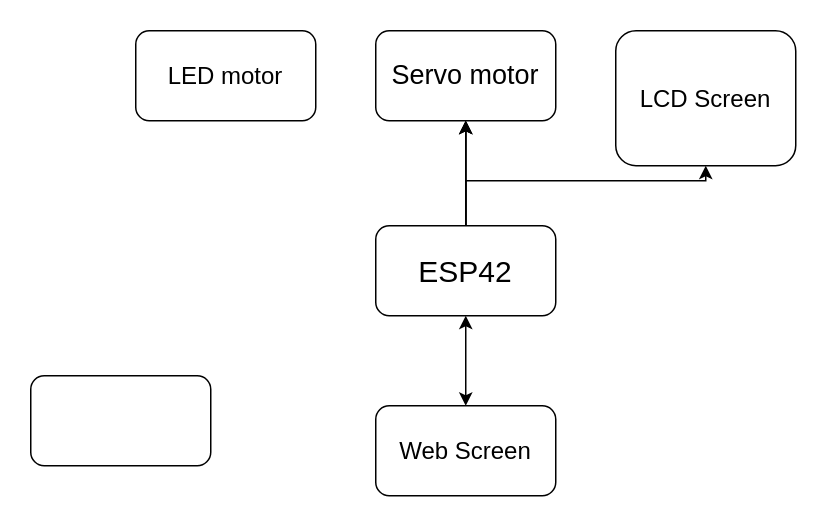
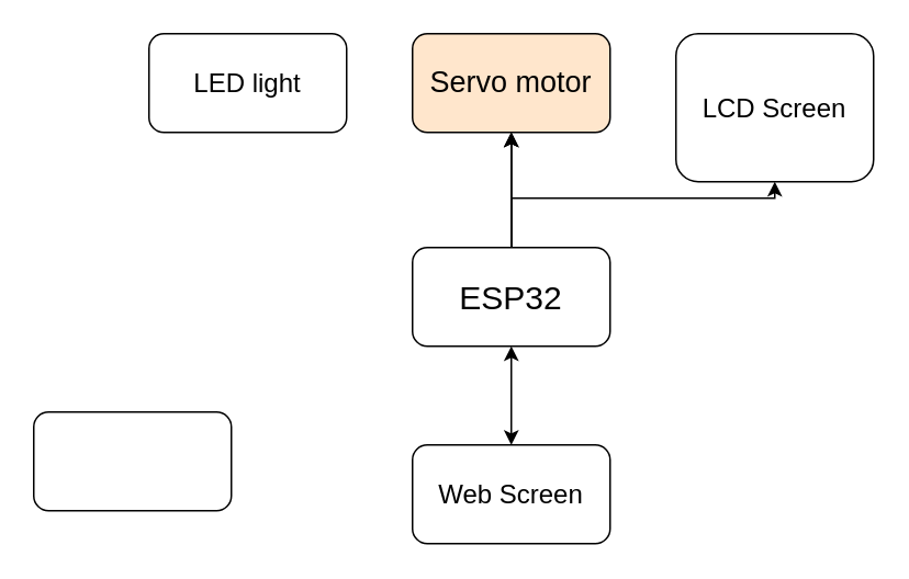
  <mxCell id="0" />
  <mxCell id="1" parent="0" />
  <mxCell id="2" value="" style="edgeStyle=orthogonalEdgeStyle;rounded=0;orthogonalLoop=1;jettySize=auto;html=1;" edge="1" parent="1" source="6" target="7"><mxGeometry relative="1" as="geometry" /></mxCell>
  <mxCell id="3" value="" style="edgeStyle=orthogonalEdgeStyle;rounded=0;orthogonalLoop=1;jettySize=auto;html=1;" edge="1" parent="1" source="6" target="7"><mxGeometry relative="1" as="geometry" /></mxCell>
  <mxCell id="4" value="" style="edgeStyle=orthogonalEdgeStyle;rounded=0;orthogonalLoop=1;jettySize=auto;html=1;" edge="1" parent="1" source="6" target="7"><mxGeometry relative="1" as="geometry" /></mxCell>
  <mxCell id="5" style="edgeStyle=orthogonalEdgeStyle;rounded=0;orthogonalLoop=1;jettySize=auto;html=1;entryX=0.5;entryY=1;entryDx=0;entryDy=0;" edge="1" parent="1" source="6" target="8"><mxGeometry relative="1" as="geometry"><Array as="points"><mxPoint x="310" y="120" /><mxPoint x="470" y="120" /></Array></mxGeometry></mxCell>
- <mxCell id="6" value="&lt;font style=&quot;font-size: 20px;&quot;&gt;ESP42&lt;/font&gt;" style="rounded=1;whiteSpace=wrap;html=1;" vertex="1" parent="1"><mxGeometry x="250" y="150" width="120" height="60" as="geometry" /></mxCell>
- <mxCell id="7" value="&lt;font style=&quot;font-size: 18px;&quot;&gt;Servo motor&lt;/font&gt;" style="rounded=1;whiteSpace=wrap;html=1;" vertex="1" parent="1"><mxGeometry x="250" y="20" width="120" height="60" as="geometry" /></mxCell>
+ <mxCell id="6" value="&lt;font style=&quot;font-size: 20px;&quot;&gt;ESP32&lt;/font&gt;" style="rounded=1;whiteSpace=wrap;html=1;" vertex="1" parent="1"><mxGeometry x="250" y="150" width="120" height="60" as="geometry" /></mxCell>
+ <mxCell id="7" value="&lt;font style=&quot;font-size: 18px;&quot;&gt;Servo motor&lt;/font&gt;" style="rounded=1;whiteSpace=wrap;html=1;fillColor=#ffe6cc;" vertex="1" parent="1"><mxGeometry x="250" y="20" width="120" height="60" as="geometry" /></mxCell>
  <mxCell id="8" value="&lt;font style=&quot;font-size: 16px;&quot;&gt;LCD Screen&lt;/font&gt;" style="rounded=1;whiteSpace=wrap;html=1;" vertex="1" parent="1"><mxGeometry x="410" y="20" width="120" height="90" as="geometry" /></mxCell>
- <mxCell id="9" value="&lt;font style=&quot;font-size: 16px;&quot;&gt;LED motor&lt;/font&gt;" style="rounded=1;whiteSpace=wrap;html=1;" vertex="1" parent="1"><mxGeometry x="90" y="20" width="120" height="60" as="geometry" /></mxCell>
+ <mxCell id="9" value="&lt;font style=&quot;font-size: 16px;&quot;&gt;LED light&lt;/font&gt;" style="rounded=1;whiteSpace=wrap;html=1;" vertex="1" parent="1"><mxGeometry x="90" y="20" width="120" height="60" as="geometry" /></mxCell>
  <mxCell id="10" value="&lt;font style=&quot;font-size: 16px;&quot;&gt;Web Screen&lt;/font&gt;" style="rounded=1;whiteSpace=wrap;html=1;" vertex="1" parent="1"><mxGeometry x="250" y="270" width="120" height="60" as="geometry" /></mxCell>
  <mxCell id="11" value="" style="endArrow=classic;startArrow=classic;html=1;rounded=0;entryX=0.5;entryY=1;entryDx=0;entryDy=0;exitX=0.5;exitY=0;exitDx=0;exitDy=0;" edge="1" parent="1" source="10" target="6"><mxGeometry width="50" height="50" relative="1" as="geometry"><mxPoint x="60" y="280" as="sourcePoint" /><mxPoint x="190" y="230" as="targetPoint" /></mxGeometry></mxCell>
  <mxCell id="12" value="" style="rounded=1;whiteSpace=wrap;html=1;" vertex="1" parent="1"><mxGeometry x="20" y="250" width="120" height="60" as="geometry" /></mxCell>
